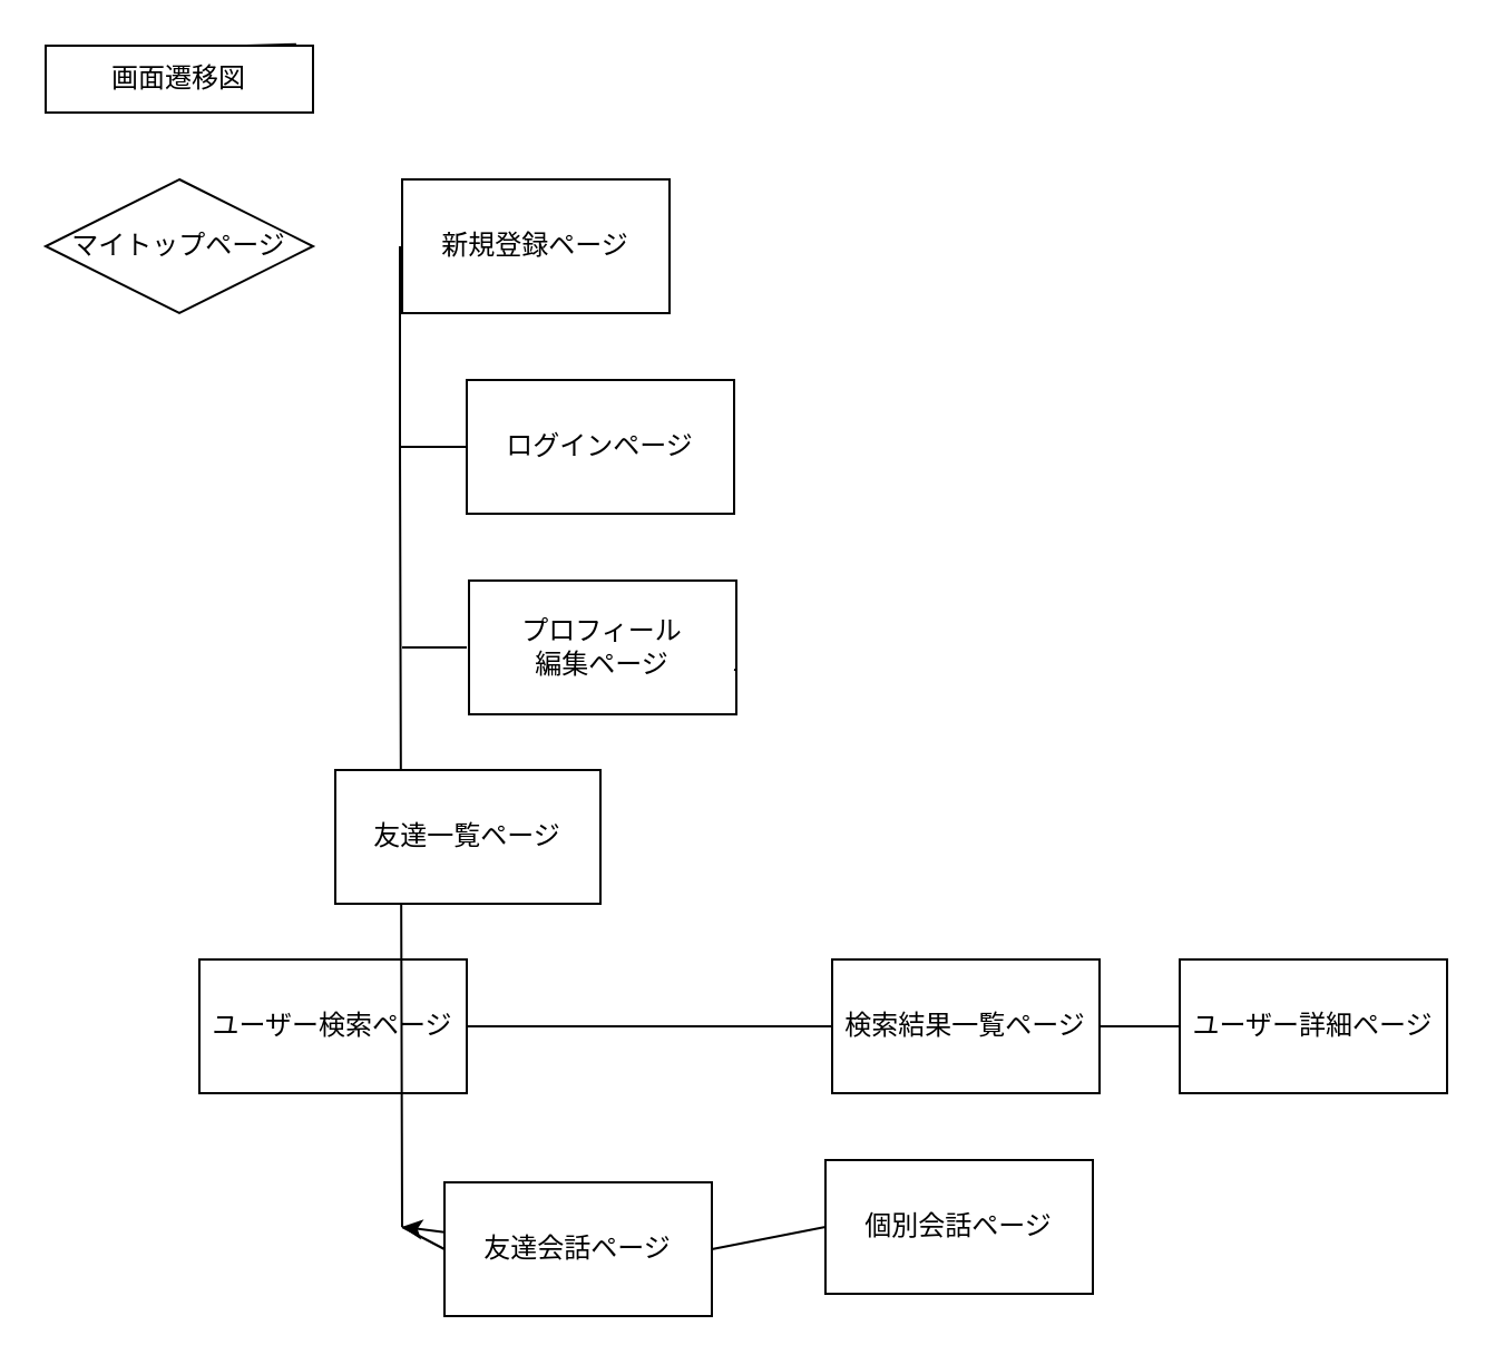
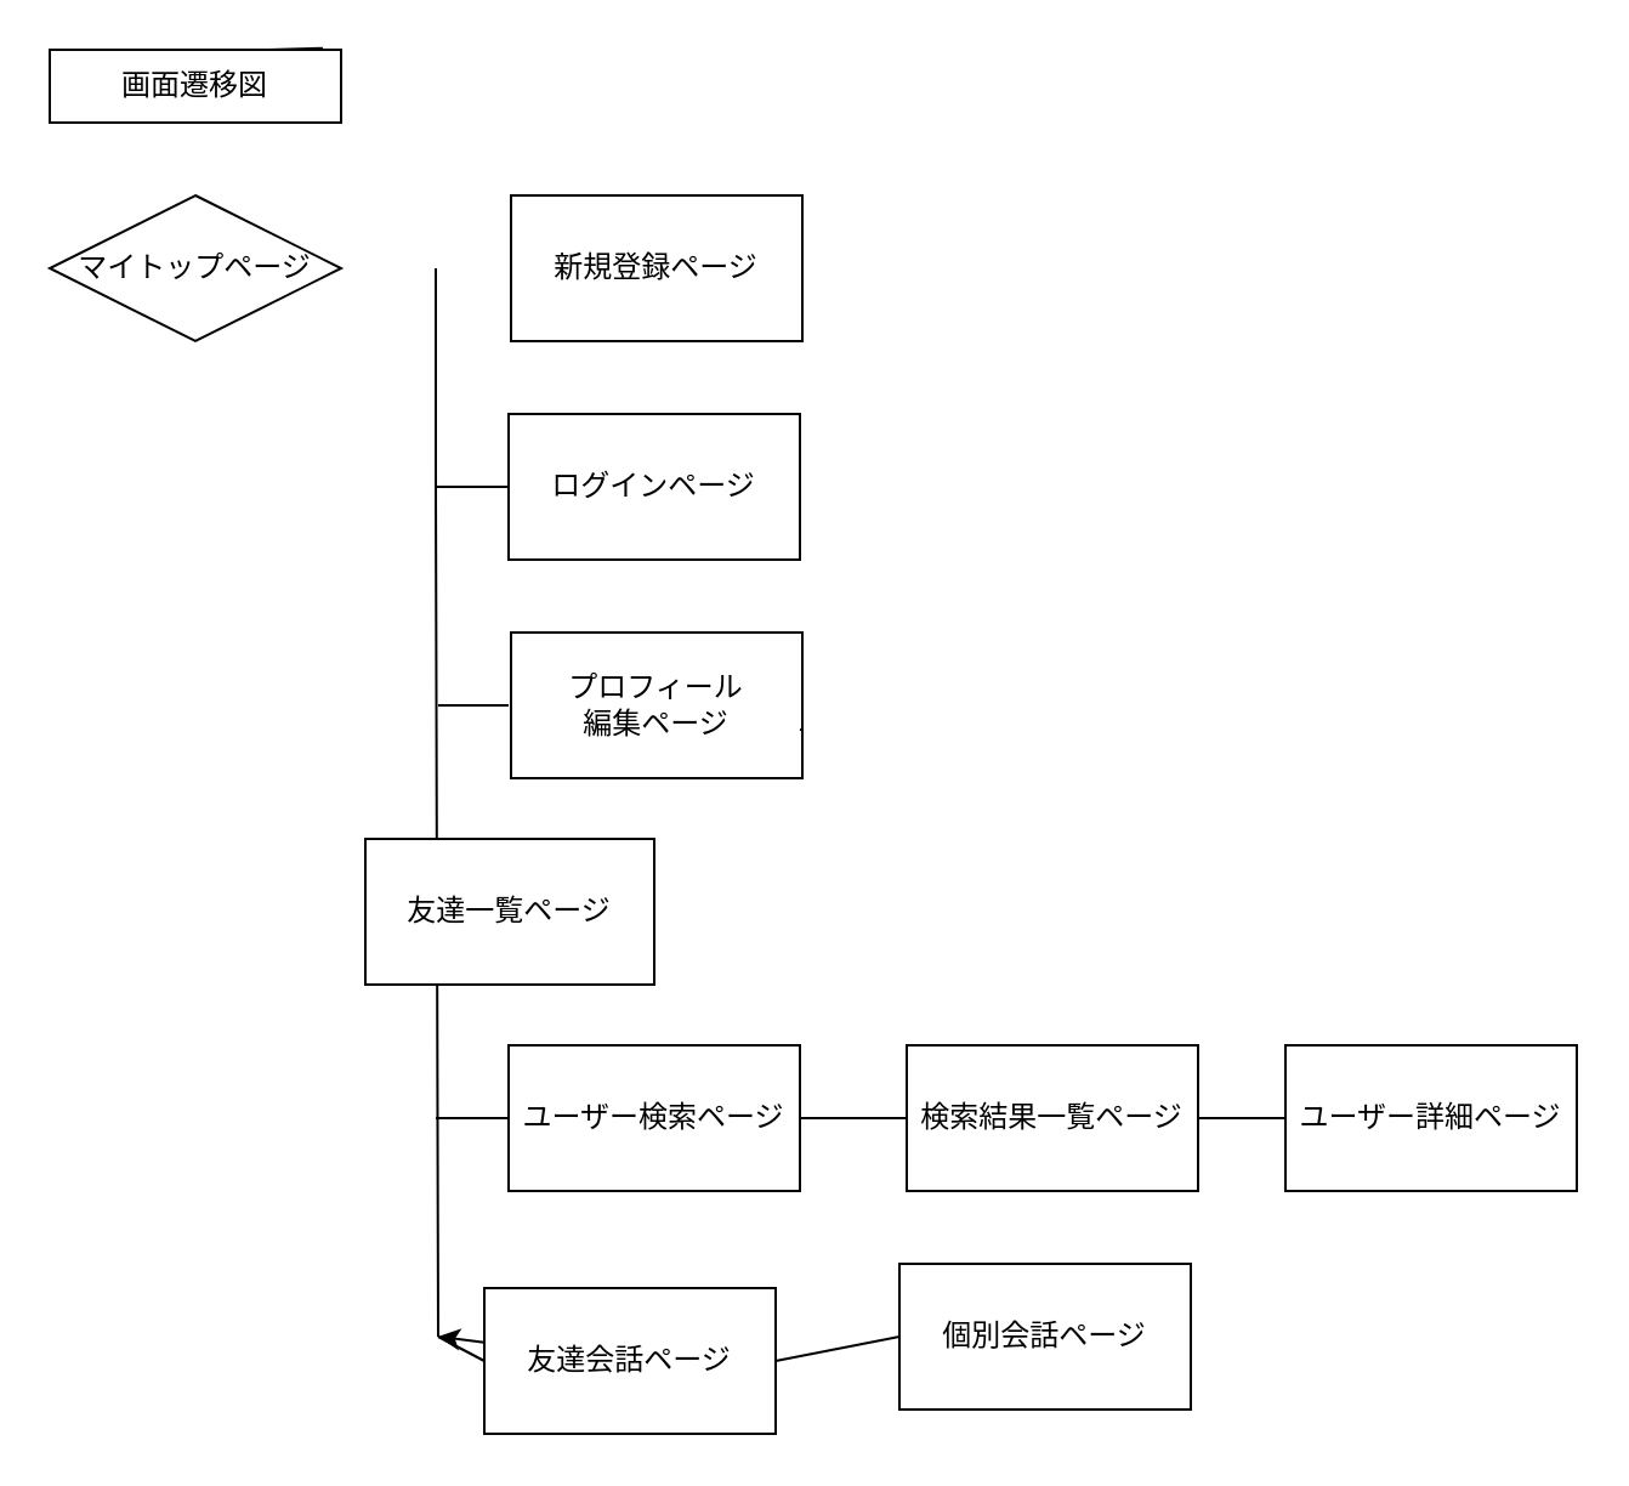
  <mxCell id="0" />
  <mxCell id="1" parent="0" />
  <mxCell id="2" value="画面遷移図" style="rounded=0;whiteSpace=wrap;html=1;" parent="1" vertex="1"><mxGeometry x="20" y="20" width="120" height="30" as="geometry" /></mxCell>
  <mxCell id="3" style="edgeStyle=none;html=1;exitX=0;exitY=0.5;exitDx=0;exitDy=0;endArrow=none;endFill=0;" parent="1" source="5" edge="1"><mxGeometry relative="1" as="geometry"><mxPoint x="179" y="460" as="targetPoint" /></mxGeometry></mxCell>
  <mxCell id="4" style="edgeStyle=none;html=1;exitX=1;exitY=0.5;exitDx=0;exitDy=0;endArrow=none;endFill=0;" parent="1" source="5" edge="1"><mxGeometry relative="1" as="geometry"><mxPoint x="399" y="460" as="targetPoint" /></mxGeometry></mxCell>
- <mxCell id="5" value="ユーザー検索ページ" style="rounded=0;whiteSpace=wrap;html=1;" parent="1" vertex="1"><mxGeometry x="89" y="430" width="120" height="60" as="geometry" /></mxCell>
+ <mxCell id="5" value="ユーザー検索ページ" style="rounded=0;whiteSpace=wrap;html=1;" parent="1" vertex="1"><mxGeometry x="209" y="430" width="120" height="60" as="geometry" /></mxCell>
  <mxCell id="6" value="プロフィール&lt;br&gt;編集ページ" style="rounded=0;whiteSpace=wrap;html=1;" parent="1" vertex="1"><mxGeometry x="210" y="260" width="120" height="60" as="geometry" /></mxCell>
  <mxCell id="7" style="edgeStyle=none;html=1;endArrow=none;endFill=0;" parent="1" edge="1"><mxGeometry relative="1" as="geometry"><mxPoint x="180" y="290" as="targetPoint" /><mxPoint x="209" y="290" as="sourcePoint" /><Array as="points"><mxPoint x="190" y="290" /></Array></mxGeometry></mxCell>
  <mxCell id="8" value="" style="edgeStyle=none;html=1;endArrow=none;endFill=0;" parent="1" target="6" edge="1"><mxGeometry relative="1" as="geometry"><mxPoint x="329" y="300" as="sourcePoint" /></mxGeometry></mxCell>
  <mxCell id="9" style="edgeStyle=none;html=1;exitX=0;exitY=0.5;exitDx=0;exitDy=0;endArrow=none;endFill=0;" parent="1" source="10" edge="1"><mxGeometry relative="1" as="geometry"><mxPoint x="179" y="200" as="targetPoint" /></mxGeometry></mxCell>
  <mxCell id="10" value="ログインページ" style="rounded=0;whiteSpace=wrap;html=1;" parent="1" vertex="1"><mxGeometry x="209" y="170" width="120" height="60" as="geometry" /></mxCell>
- <mxCell id="11" value="新規登録ページ" style="rounded=0;whiteSpace=wrap;html=1;" parent="1" vertex="1"><mxGeometry x="180" y="80" width="120" height="60" as="geometry" /></mxCell>
+ <mxCell id="11" value="新規登録ページ" style="rounded=0;whiteSpace=wrap;html=1;" parent="1" vertex="1"><mxGeometry x="210" y="80" width="120" height="60" as="geometry" /></mxCell>
  <mxCell id="12" value="マイトップページ" style="rhombus;whiteSpace=wrap;html=1;" parent="1" vertex="1"><mxGeometry x="20" y="80" width="120" height="60" as="geometry" /></mxCell>
  <mxCell id="13" value="" style="endArrow=none;html=1;" parent="1" edge="1"><mxGeometry width="50" height="50" relative="1" as="geometry"><mxPoint x="180" y="550" as="sourcePoint" /><mxPoint x="179" y="110" as="targetPoint" /><Array as="points"><mxPoint x="179" y="200" /></Array></mxGeometry></mxCell>
  <mxCell id="14" value="検索結果一覧ページ" style="rounded=0;whiteSpace=wrap;html=1;" parent="1" vertex="1"><mxGeometry x="373" y="430" width="120" height="60" as="geometry" /></mxCell>
  <mxCell id="15" value="" style="edgeStyle=none;html=1;endArrow=none;endFill=0;" parent="1" target="14" edge="1"><mxGeometry relative="1" as="geometry"><mxPoint x="539" y="460" as="sourcePoint" /></mxGeometry></mxCell>
  <mxCell id="16" value="ユーザー詳細ページ" style="rounded=0;whiteSpace=wrap;html=1;" parent="1" vertex="1"><mxGeometry x="529" y="430" width="120" height="60" as="geometry" /></mxCell>
  <mxCell id="17" style="edgeStyle=none;html=1;exitX=0;exitY=0.5;exitDx=0;exitDy=0;endArrow=none;endFill=0;" parent="1" source="18" edge="1"><mxGeometry relative="1" as="geometry"><mxPoint x="180" y="380" as="targetPoint" /></mxGeometry></mxCell>
  <mxCell id="18" value="友達一覧ページ" style="rounded=0;whiteSpace=wrap;html=1;" parent="1" vertex="1"><mxGeometry x="150" y="345" width="119" height="60" as="geometry" /></mxCell>
  <mxCell id="19" style="edgeStyle=none;html=1;exitX=0;exitY=0.5;exitDx=0;exitDy=0;endArrow=none;endFill=0;" parent="1" source="22" edge="1"><mxGeometry relative="1" as="geometry"><mxPoint x="180" y="550" as="targetPoint" /></mxGeometry></mxCell>
  <mxCell id="20" style="edgeStyle=none;html=1;exitX=1;exitY=0.5;exitDx=0;exitDy=0;entryX=0;entryY=0.5;entryDx=0;entryDy=0;endArrow=none;endFill=0;" parent="1" source="22" target="23" edge="1"><mxGeometry relative="1" as="geometry" /></mxCell>
  <mxCell id="21" style="edgeStyle=none;html=1;" edge="1" parent="1" source="22"><mxGeometry relative="1" as="geometry"><mxPoint x="180" y="550" as="targetPoint" /></mxGeometry></mxCell>
  <mxCell id="22" value="友達会話ページ" style="rounded=0;whiteSpace=wrap;html=1;" parent="1" vertex="1"><mxGeometry x="199" y="530" width="120" height="60" as="geometry" /></mxCell>
  <mxCell id="23" value="個別会話ページ" style="rounded=0;whiteSpace=wrap;html=1;" parent="1" vertex="1"><mxGeometry x="370" y="520" width="120" height="60" as="geometry" /></mxCell>
  <mxCell id="24" style="edgeStyle=none;html=1;exitX=0.75;exitY=0;exitDx=0;exitDy=0;entryX=0.937;entryY=-0.02;entryDx=0;entryDy=0;entryPerimeter=0;endArrow=none;endFill=0;" parent="1" source="2" target="2" edge="1"><mxGeometry relative="1" as="geometry" /></mxCell>
